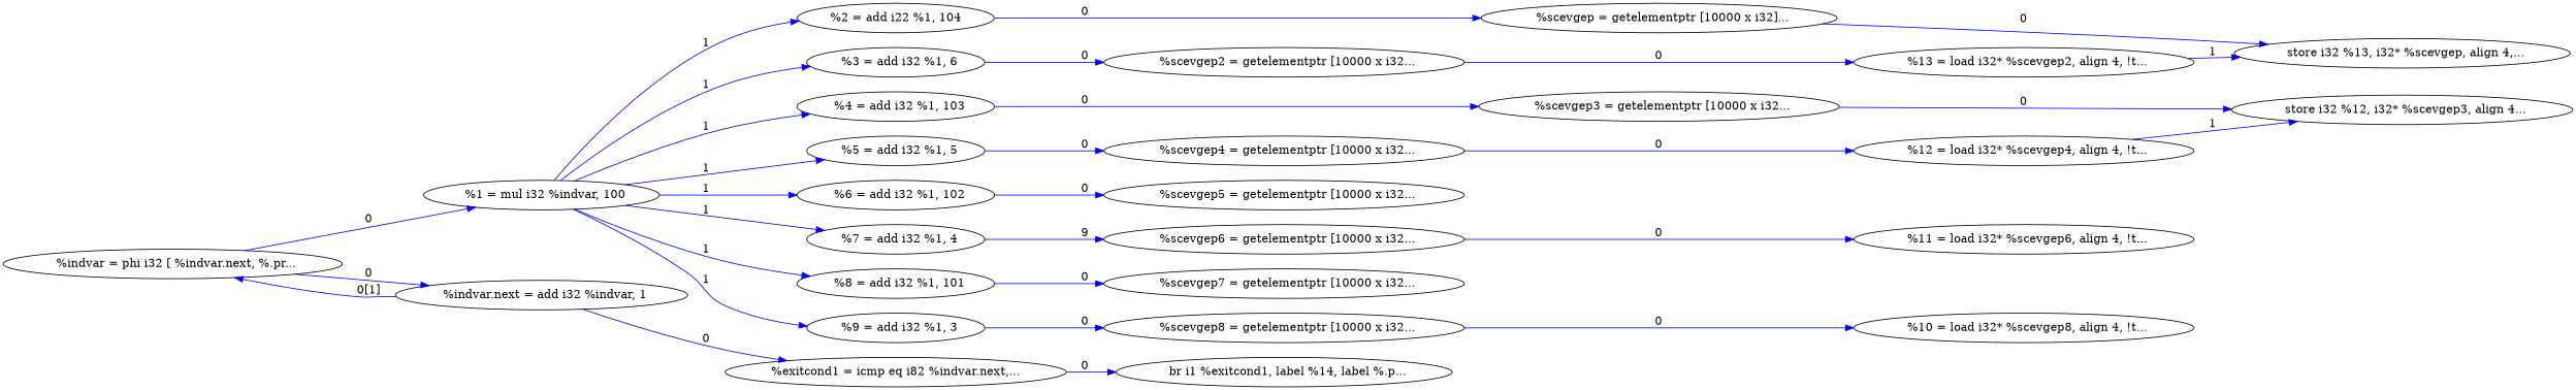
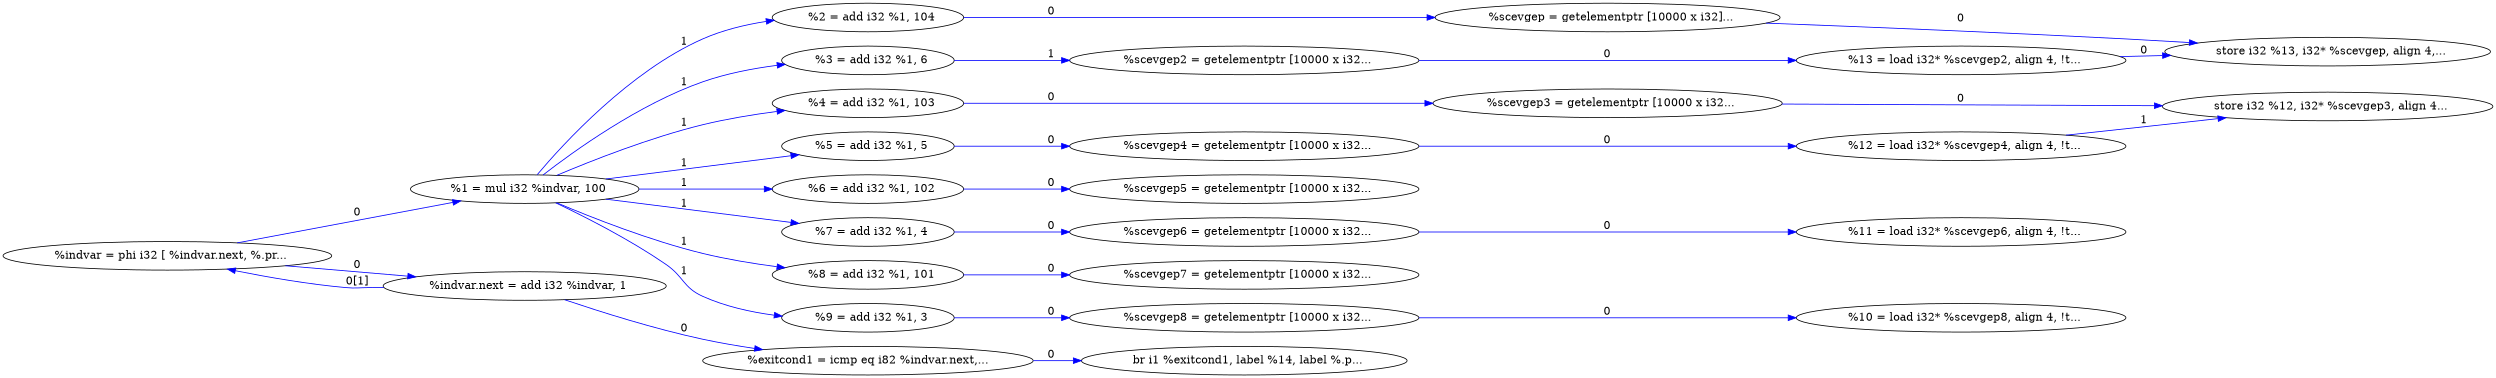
  digraph {
    rankdir=LR
    edge [color=blue]
    n1 [label="  %1 = mul i32 %indvar, 100"]
-   n2 [label="%2 = add i22 %1, 104"]
+   n2 [label="  %2 = add i32 %1, 104"]
    n3 [label="  %3 = add i32 %1, 6"]
    n4 [label="  %4 = add i32 %1, 103"]
    n5 [label="  %5 = add i32 %1, 5"]
    n6 [label="  %6 = add i32 %1, 102"]
    n7 [label="  %7 = add i32 %1, 4"]
    n8 [label="  %8 = add i32 %1, 101"]
    n9 [label="  %9 = add i32 %1, 3"]
    n10 [label="  %scevgep = getelementptr [10000 x i32]..."]
    n11 [label="  %scevgep2 = getelementptr [10000 x i32..."]
    n12 [label="  %scevgep3 = getelementptr [10000 x i32..."]
    n13 [label="  %scevgep4 = getelementptr [10000 x i32..."]
    n14 [label="  %scevgep5 = getelementptr [10000 x i32..."]
    n15 [label="  %scevgep6 = getelementptr [10000 x i32..."]
    n16 [label="  %scevgep7 = getelementptr [10000 x i32..."]
    n17 [label="  %scevgep8 = getelementptr [10000 x i32..."]
    n18 [label="  %indvar = phi i32 [ %indvar.next, %.pr..."]
    n19 [label="  %indvar.next = add i32 %indvar, 1"]
    n20 [label="%exitcond1 = icmp eq i82 %indvar.next,..."]
    n21 [label="  br i1 %exitcond1, label %14, label %.p..."]
    n22 [label="  store i32 %13, i32* %scevgep, align 4,..."]
    n23 [label="  %13 = load i32* %scevgep2, align 4, !t..."]
    n24 [label="  store i32 %12, i32* %scevgep3, align 4..."]
    n25 [label="  %12 = load i32* %scevgep4, align 4, !t..."]
    n26 [label="  %11 = load i32* %scevgep6, align 4, !t..."]
    n27 [label="  %10 = load i32* %scevgep8, align 4, !t..."]
    n1 -> n2 [label=1]
    n1 -> n3 [label=1]
    n1 -> n4 [label=1]
    n1 -> n5 [label=1]
    n1 -> n6 [label=1]
    n1 -> n7 [label=1]
    n1 -> n8 [label=1]
    n1 -> n9 [label=1]
    n2 -> n10 [label=0]
-   n3 -> n11 [label=0]
+   n3 -> n11 [label=1]
    n4 -> n12 [label=0]
    n5 -> n13 [label=0]
    n6 -> n14 [label=0]
-   n7 -> n15 [label=9]
+   n7 -> n15 [label=0]
    n8 -> n16 [label=0]
    n9 -> n17 [label=0]
    n10 -> n22 [label=0]
    n11 -> n23 [label=0]
    n12 -> n24 [label=0]
    n13 -> n25 [label=0]
    n15 -> n26 [label=0]
    n17 -> n27 [label=0]
    n18 -> n1 [label=0]
    n18 -> n19 [label=0]
    n18 -> n19 [dir=back label="0[1]"]
    n19 -> n20 [label=0]
    n20 -> n21 [label=0]
-   n23 -> n22 [label=1]
+   n23 -> n22 [label=0]
    n25 -> n24 [label=1]
  }
